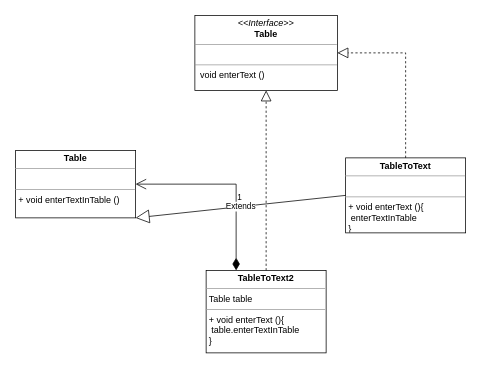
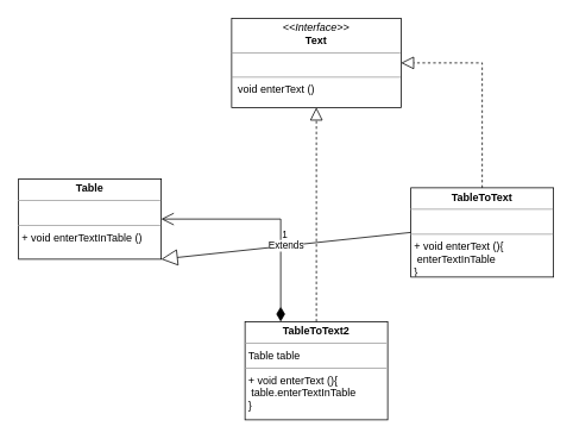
  <mxCell id="0" />
  <mxCell id="1" parent="0" />
- <mxCell id="2" value="&lt;p style=&quot;margin:0px;margin-top:4px;text-align:center;&quot;&gt;&lt;i&gt;&amp;lt;&amp;lt;Interface&amp;gt;&amp;gt;&lt;/i&gt;&lt;br&gt;&lt;b&gt;Table&lt;/b&gt;&lt;/p&gt;&lt;hr size=&quot;1&quot;&gt;&lt;p style=&quot;margin:0px;margin-left:4px;&quot;&gt;&lt;br&gt;&lt;/p&gt;&lt;hr size=&quot;1&quot;&gt;&lt;p style=&quot;margin:0px;margin-left:4px;&quot;&gt;&amp;nbsp;void enterText ()&lt;/p&gt;" style="verticalAlign=top;align=left;overflow=fill;fontSize=12;fontFamily=Helvetica;html=1;" vertex="1" parent="1"><mxGeometry x="259" y="20" width="190" height="100" as="geometry" /></mxCell>
+ <mxCell id="2" value="&lt;p style=&quot;margin:0px;margin-top:4px;text-align:center;&quot;&gt;&lt;i&gt;&amp;lt;&amp;lt;Interface&amp;gt;&amp;gt;&lt;/i&gt;&lt;br&gt;&lt;b&gt;Text&lt;/b&gt;&lt;/p&gt;&lt;hr size=&quot;1&quot;&gt;&lt;p style=&quot;margin:0px;margin-left:4px;&quot;&gt;&lt;br&gt;&lt;/p&gt;&lt;hr size=&quot;1&quot;&gt;&lt;p style=&quot;margin:0px;margin-left:4px;&quot;&gt;&amp;nbsp;void enterText ()&lt;/p&gt;" style="verticalAlign=top;align=left;overflow=fill;fontSize=12;fontFamily=Helvetica;html=1;" vertex="1" parent="1"><mxGeometry x="259" y="20" width="190" height="100" as="geometry" /></mxCell>
  <mxCell id="3" value="&lt;p style=&quot;margin:0px;margin-top:4px;text-align:center;&quot;&gt;&lt;b&gt;Table&lt;/b&gt;&lt;/p&gt;&lt;hr size=&quot;1&quot;&gt;&lt;p style=&quot;margin:0px;margin-left:4px;&quot;&gt;&lt;br&gt;&lt;/p&gt;&lt;hr size=&quot;1&quot;&gt;&lt;p style=&quot;margin:0px;margin-left:4px;&quot;&gt;+ void enterTextInTable ()&lt;/p&gt;" style="verticalAlign=top;align=left;overflow=fill;fontSize=12;fontFamily=Helvetica;html=1;" vertex="1" parent="1"><mxGeometry x="20" y="200" width="160" height="90" as="geometry" /></mxCell>
  <mxCell id="4" value="&lt;p style=&quot;margin:0px;margin-top:4px;text-align:center;&quot;&gt;&lt;b&gt;TableToText2&lt;/b&gt;&lt;/p&gt;&lt;hr size=&quot;1&quot;&gt;&lt;p style=&quot;margin:0px;margin-left:4px;&quot;&gt;Table table&lt;/p&gt;&lt;hr size=&quot;1&quot;&gt;&lt;p style=&quot;margin:0px;margin-left:4px;&quot;&gt;+ void enterText (){&lt;/p&gt;&lt;p style=&quot;margin:0px;margin-left:4px;&quot;&gt;&amp;nbsp;table.enterTextInTable&lt;/p&gt;&lt;p style=&quot;margin:0px;margin-left:4px;&quot;&gt;}&lt;/p&gt;" style="verticalAlign=top;align=left;overflow=fill;fontSize=12;fontFamily=Helvetica;html=1;" vertex="1" parent="1"><mxGeometry x="274" y="360" width="160" height="110" as="geometry" /></mxCell>
  <mxCell id="5" value="" style="endArrow=block;dashed=1;endFill=0;endSize=12;html=1;rounded=0;entryX=0.5;entryY=1;entryDx=0;entryDy=0;exitX=0.5;exitY=0;exitDx=0;exitDy=0;" edge="1" parent="1" source="4" target="2"><mxGeometry width="160" relative="1" as="geometry"><mxPoint x="270" y="380" as="sourcePoint" /><mxPoint x="430" y="380" as="targetPoint" /></mxGeometry></mxCell>
  <mxCell id="6" value="1" style="endArrow=open;html=1;endSize=12;startArrow=diamondThin;startSize=14;startFill=1;edgeStyle=orthogonalEdgeStyle;align=left;verticalAlign=bottom;rounded=0;exitX=0.25;exitY=0;exitDx=0;exitDy=0;entryX=1;entryY=0.5;entryDx=0;entryDy=0;" edge="1" parent="1" source="4" target="3"><mxGeometry x="-0.294" relative="1" as="geometry"><mxPoint x="300" y="260" as="sourcePoint" /><mxPoint x="220" y="210" as="targetPoint" /><mxPoint as="offset" /></mxGeometry></mxCell>
  <mxCell id="7" value="&lt;p style=&quot;margin:0px;margin-top:4px;text-align:center;&quot;&gt;&lt;b&gt;TableToText&lt;/b&gt;&lt;/p&gt;&lt;hr size=&quot;1&quot;&gt;&lt;p style=&quot;margin:0px;margin-left:4px;&quot;&gt;&lt;br&gt;&lt;/p&gt;&lt;hr size=&quot;1&quot;&gt;&lt;p style=&quot;margin:0px;margin-left:4px;&quot;&gt;+ void enterText (){&lt;/p&gt;&lt;p style=&quot;margin:0px;margin-left:4px;&quot;&gt;&amp;nbsp;enterTextInTable&lt;/p&gt;&lt;p style=&quot;margin:0px;margin-left:4px;&quot;&gt;}&lt;/p&gt;" style="verticalAlign=top;align=left;overflow=fill;fontSize=12;fontFamily=Helvetica;html=1;" vertex="1" parent="1"><mxGeometry x="460" y="210" width="160" height="100" as="geometry" /></mxCell>
  <mxCell id="8" value="" style="endArrow=block;dashed=1;endFill=0;endSize=12;html=1;rounded=0;exitX=0.5;exitY=0;exitDx=0;exitDy=0;entryX=1;entryY=0.5;entryDx=0;entryDy=0;" edge="1" parent="1" source="7" target="2"><mxGeometry width="160" relative="1" as="geometry"><mxPoint x="270" y="380" as="sourcePoint" /><mxPoint x="540" y="90" as="targetPoint" /><Array as="points"><mxPoint x="540" y="70" /></Array></mxGeometry></mxCell>
  <mxCell id="9" value="Extends" style="endArrow=block;endSize=16;endFill=0;html=1;rounded=0;entryX=1;entryY=1;entryDx=0;entryDy=0;exitX=0;exitY=0.5;exitDx=0;exitDy=0;" edge="1" parent="1" source="7" target="3"><mxGeometry width="160" relative="1" as="geometry"><mxPoint x="270" y="380" as="sourcePoint" /><mxPoint x="430" y="380" as="targetPoint" /></mxGeometry></mxCell>
